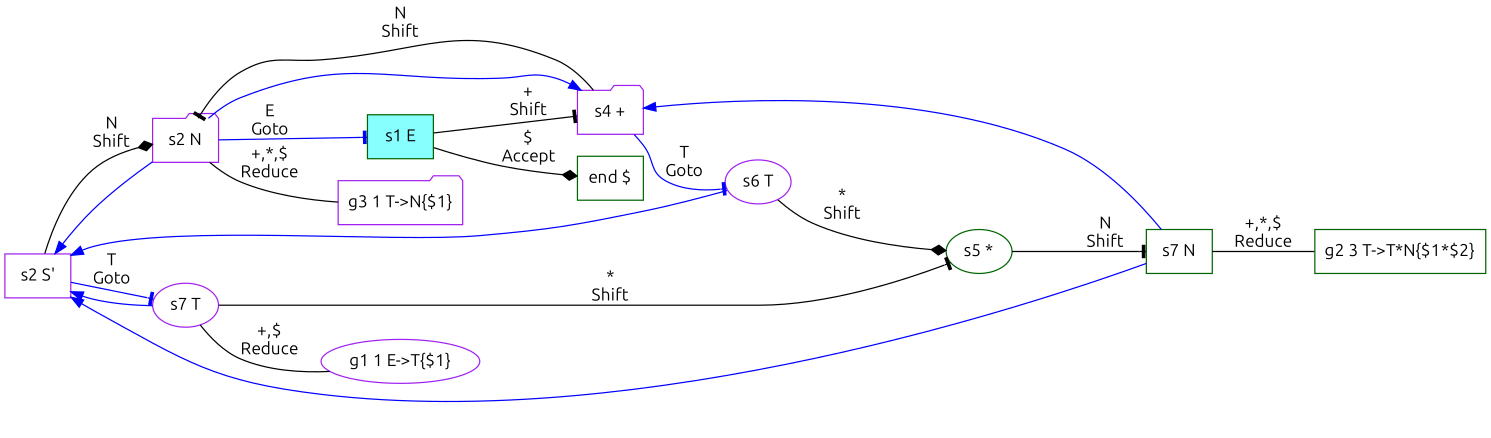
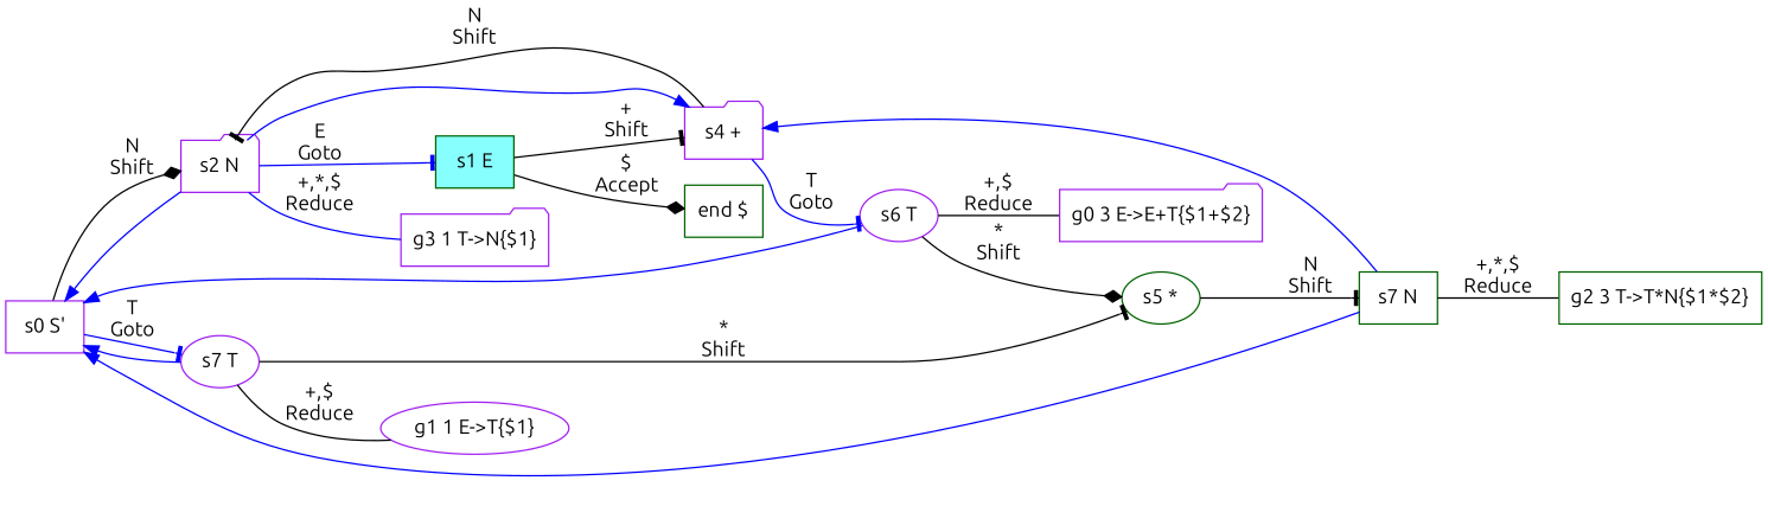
  digraph {
    fontname=Ubuntu
    rankdir=LR
    node [color=purple fontname=Ubuntu shape=box]
    edge [fontname=Ubuntu]
+   n1 [label="g0 3 E->E+T{$1+$2}" shape=folder]
    n2 [label="g1 1 E->T{$1}" shape=ellipse]
    n3 [color=darkgreen label="g2 3 T->T*N{$1*$2}"]
    n4 [label="g3 1 T->N{$1}" shape=folder]
-   n5 [label="s2 S'"]
+   n5 [label="s0 S'"]
    n6 [label="s2 N" shape=folder]
    n7 [label="s7 T" shape=ellipse]
    n8 [label="s6 T" shape=ellipse]
    n9 [color=darkgreen label="s7 N"]
    n10 [color=darkgreen fillcolor="#88ffff" label="s1 E" style=filled]
    n11 [label="s4 +" shape=folder]
    n12 [color=darkgreen label="end $"]
    n13 [color=darkgreen label="s5 *" shape=ellipse]
    n5 -> n6 [arrowhead=diamond label="N\nShift"]
    n5 -> n6 [color=blue dir=back weight=0.1]
    n5 -> n7 [arrowhead=tee color=blue label="T\nGoto"]
    n5 -> n7 [color=blue dir=back weight=0.1]
    n5 -> n8 [color=blue dir=back weight=0.1]
    n5 -> n9 [color=blue dir=back weight=0.1]
-   n6 -> n4 [dir=none label="+,*,$\nReduce"]
+   n6 -> n4 [dir=none label="+,*,$\nReduce" color=blue]
    n6 -> n10 [arrowhead=tee color=blue label="E\nGoto"]
    n7 -> n2 [dir=none label="+,$\nReduce"]
    n7 -> n13 [arrowhead=tee label="*\nShift"]
+   n8 -> n1 [dir=none label="+,$\nReduce"]
    n8 -> n13 [arrowhead=diamond label="*\nShift"]
    n9 -> n3 [dir=none label="+,*,$\nReduce"]
    n10 -> n11 [arrowhead=tee label="+\nShift"]
    n10 -> n12 [arrowhead=diamond label="$\nAccept"]
    n11 -> n6 [color=blue dir=back weight=0.1]
    n11 -> n6 [arrowhead=tee label="N\nShift"]
    n11 -> n8 [arrowhead=tee color=blue label="T\nGoto"]
    n11 -> n9 [color=blue dir=back weight=0.1]
    n13 -> n9 [arrowhead=tee label="N\nShift"]
  }
